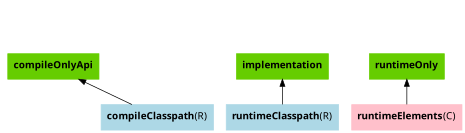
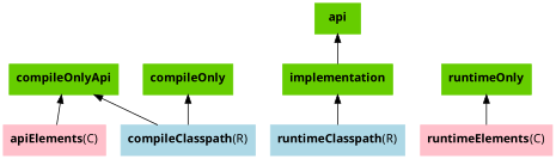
  digraph {
    fontname=Sans
    rankdir=BT
    node [bgcolor=chartreuse3 color=chartreuse3 fontname=Sans shape=box style=filled]
    edge [fontname=Sans]
+   n1 [bgcolor=pink color=pink label=<<B>apiElements</B>(C)>]
    n2 [label=<<B>compileOnlyApi</B>>]
+   n3 [label=<<B>api</B>>]
    n4 [bgcolor=lightblue color=lightblue label=<<B>compileClasspath</B>(R)>]
+   n5 [label=<<B>compileOnly</B>>]
    n6 [label=<<B>implementation</B>>]
    n7 [bgcolor=lightblue color=lightblue label=<<B>runtimeClasspath</B>(R)>]
    n8 [label=<<B>runtimeOnly</B>>]
    n9 [bgcolor=pink color=pink label=<<B>runtimeElements</B>(C)>]
+   n1 -> n2
    n4 -> n2
+   n4 -> n5
+   n6 -> n3
    n7 -> n6
    n9 -> n8
  }
